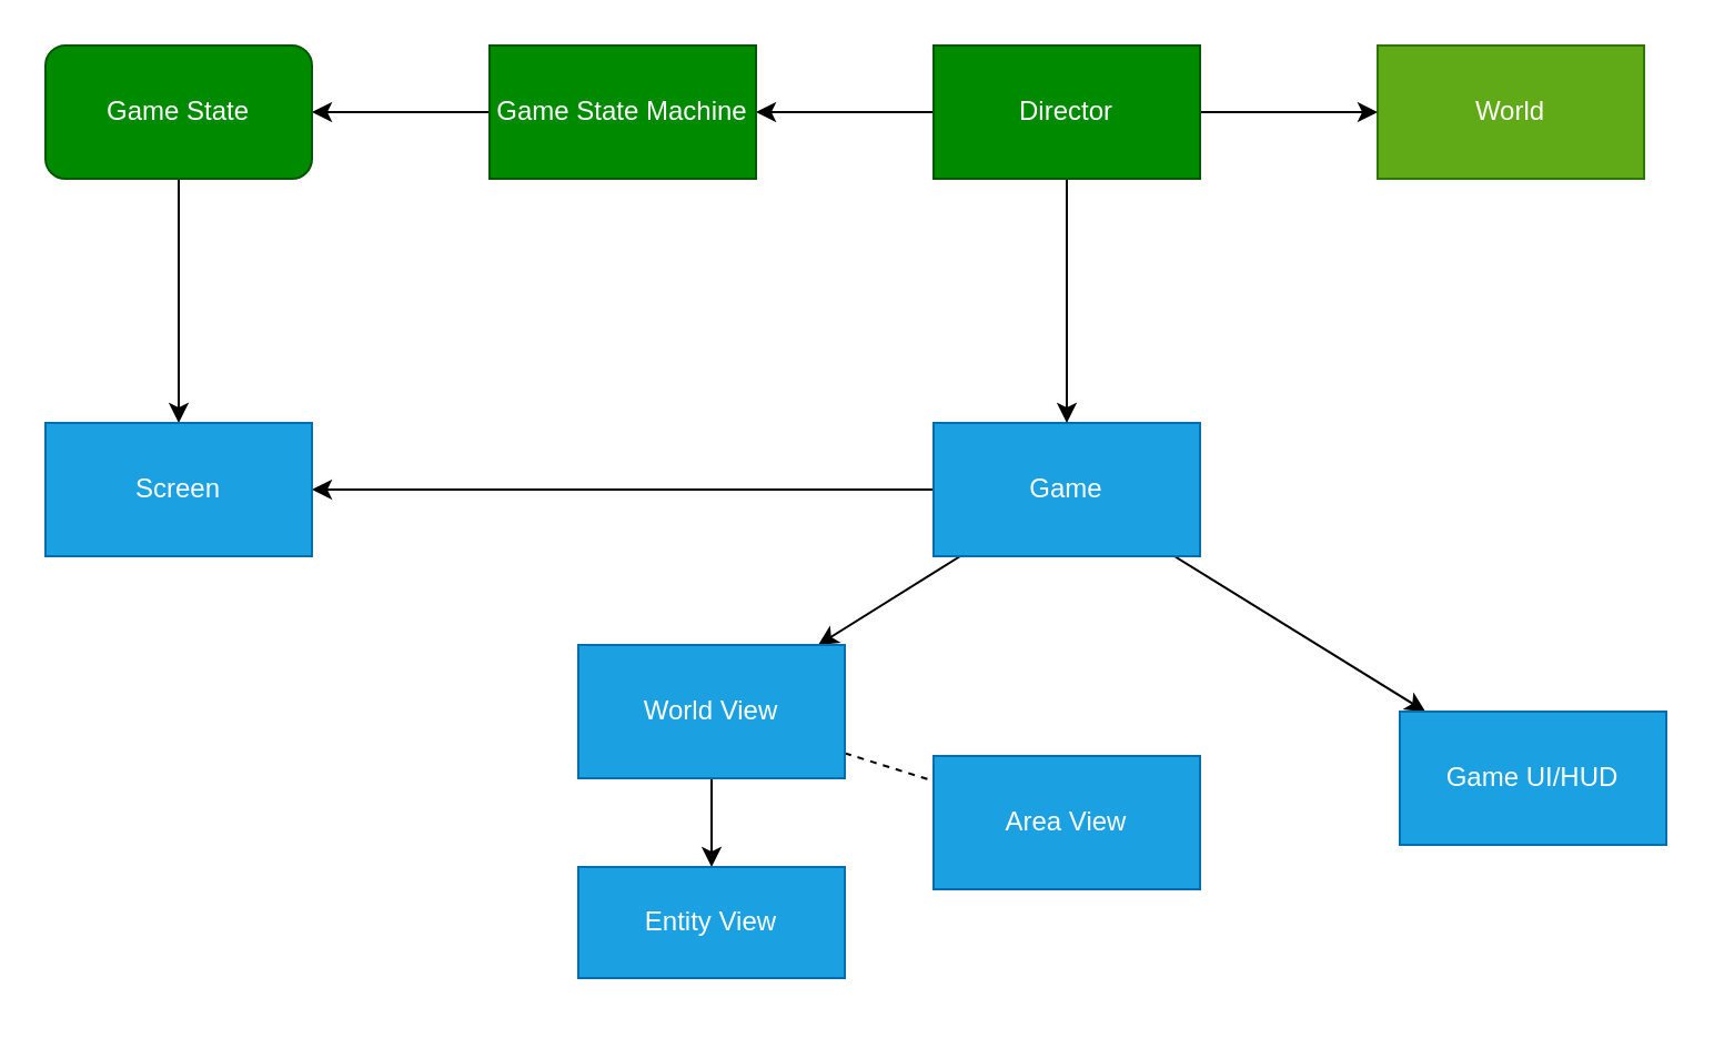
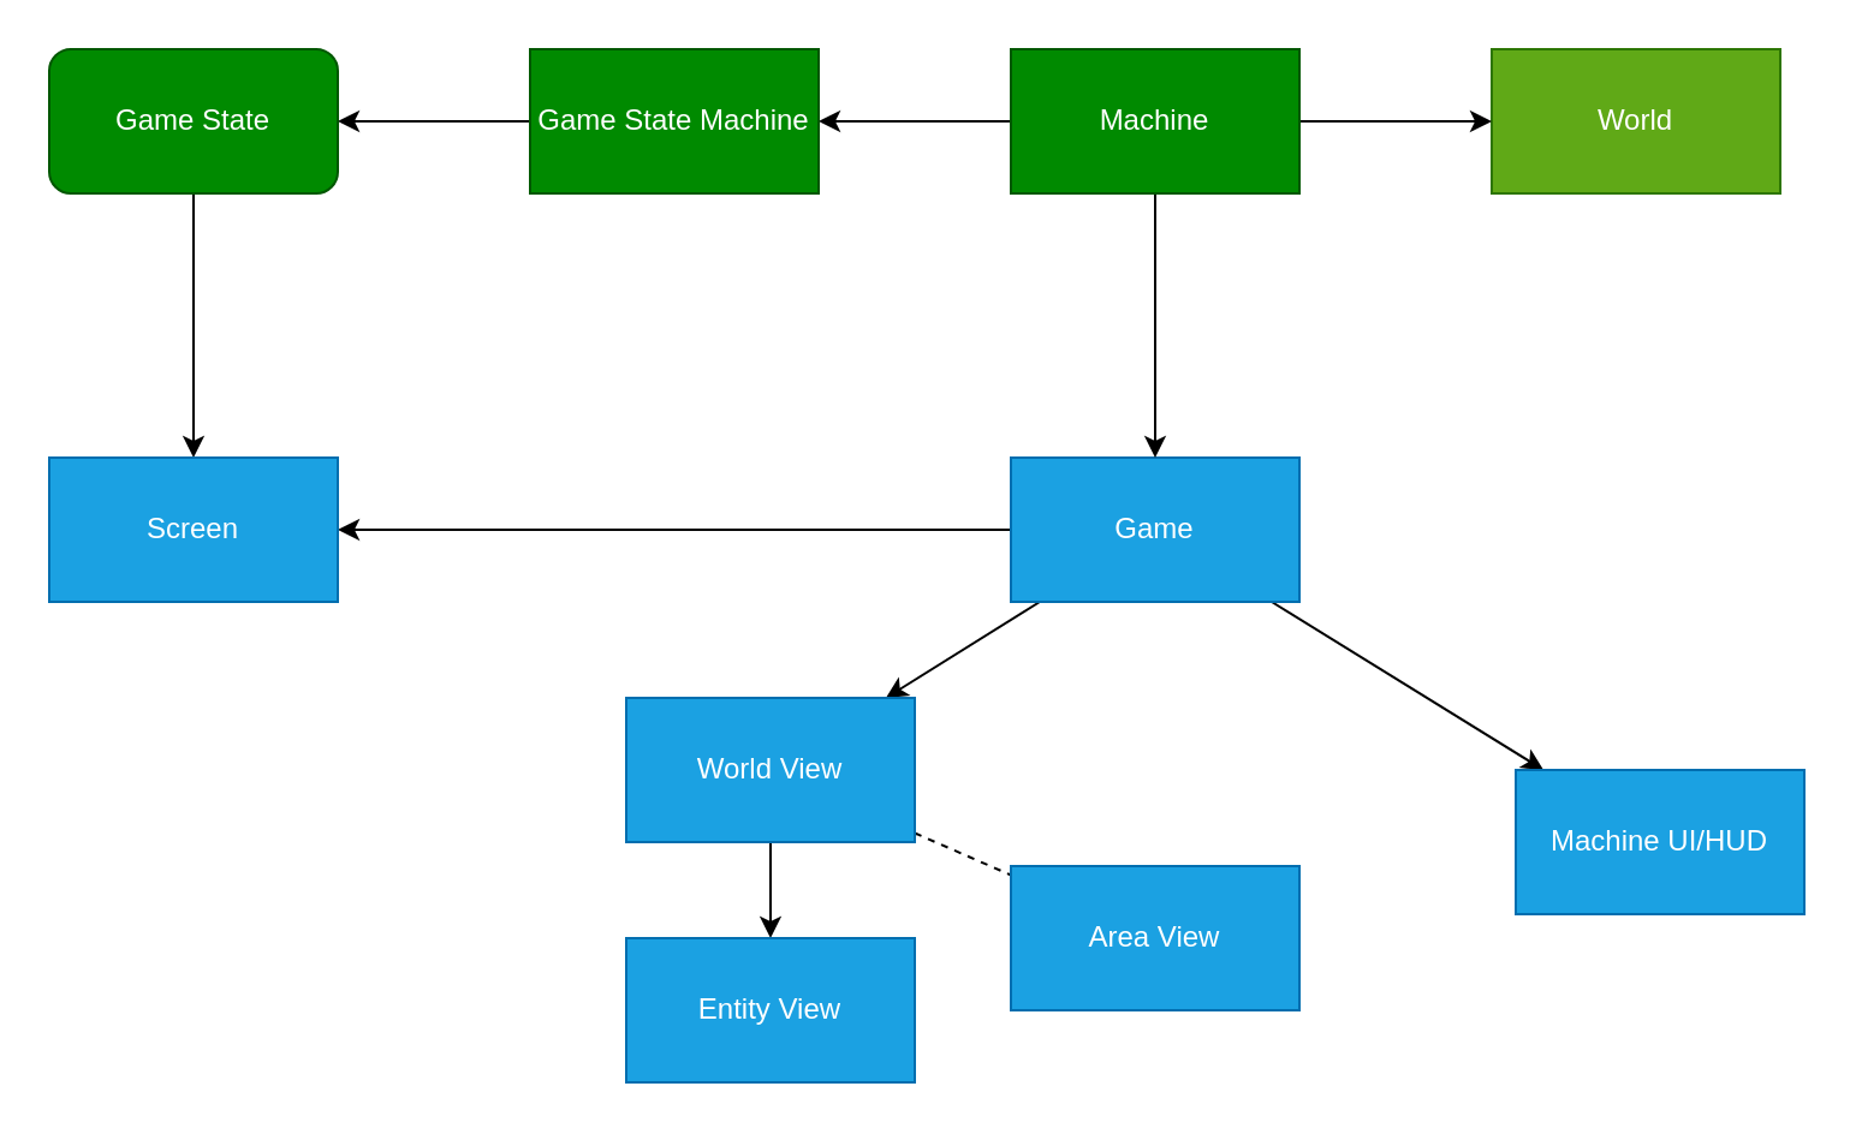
  <mxCell id="0" />
  <mxCell id="1" parent="0" />
  <mxCell id="2" value="World" style="rounded=0;whiteSpace=wrap;html=1;fillColor=#60a917;fontColor=#ffffff;strokeColor=#2D7600;" parent="1" vertex="1"><mxGeometry x="620" y="20" width="120" height="60" as="geometry" /></mxCell>
  <mxCell id="3" value="" style="edgeStyle=none;html=1;" parent="1" source="7" target="13" edge="1"><mxGeometry relative="1" as="geometry" /></mxCell>
  <mxCell id="4" value="" style="edgeStyle=none;html=1;" parent="1" source="7" target="14" edge="1"><mxGeometry relative="1" as="geometry" /></mxCell>
  <mxCell id="5" value="" style="edgeStyle=none;html=1;" parent="1" source="13" target="15" edge="1"><mxGeometry relative="1" as="geometry" /></mxCell>
  <mxCell id="6" value="" style="edgeStyle=none;html=1;" parent="1" source="7" target="21" edge="1"><mxGeometry relative="1" as="geometry" /></mxCell>
  <mxCell id="7" value="Game" style="whiteSpace=wrap;html=1;fillColor=#1ba1e2;fontColor=#ffffff;strokeColor=#006EAF;" parent="1" vertex="1"><mxGeometry x="420" y="190" width="120" height="60" as="geometry" /></mxCell>
  <mxCell id="8" style="edgeStyle=none;html=1;entryX=0;entryY=0.5;entryDx=0;entryDy=0;" parent="1" source="11" target="2" edge="1"><mxGeometry relative="1" as="geometry" /></mxCell>
  <mxCell id="9" style="edgeStyle=none;html=1;entryX=0.5;entryY=0;entryDx=0;entryDy=0;" parent="1" source="11" target="7" edge="1"><mxGeometry relative="1" as="geometry" /></mxCell>
  <mxCell id="10" value="" style="edgeStyle=none;html=1;" parent="1" source="11" target="18" edge="1"><mxGeometry relative="1" as="geometry" /></mxCell>
- <mxCell id="11" value="Director" style="whiteSpace=wrap;html=1;fillColor=#008a00;fontColor=#ffffff;strokeColor=#005700;" parent="1" vertex="1"><mxGeometry x="420" y="20" width="120" height="60" as="geometry" /></mxCell>
+ <mxCell id="11" value="Machine" style="whiteSpace=wrap;html=1;fillColor=#008a00;fontColor=#ffffff;strokeColor=#005700;" parent="1" vertex="1"><mxGeometry x="420" y="20" width="120" height="60" as="geometry" /></mxCell>
  <mxCell id="12" value="" style="edgeStyle=none;html=1;dashed=1;endArrow=none;" parent="1" source="13" target="16" edge="1"><mxGeometry relative="1" as="geometry" /></mxCell>
  <mxCell id="13" value="World View" style="whiteSpace=wrap;html=1;fillColor=#1ba1e2;fontColor=#ffffff;strokeColor=#006EAF;" parent="1" vertex="1"><mxGeometry x="260" y="290" width="120" height="60" as="geometry" /></mxCell>
- <mxCell id="14" value="Game UI/HUD" style="whiteSpace=wrap;html=1;fillColor=#1ba1e2;fontColor=#ffffff;strokeColor=#006EAF;" parent="1" vertex="1"><mxGeometry x="630" y="320" width="120" height="60" as="geometry" /></mxCell>
- <mxCell id="15" value="Entity View" style="whiteSpace=wrap;html=1;fillColor=#1ba1e2;fontColor=#ffffff;strokeColor=#006EAF;" parent="1" vertex="1"><mxGeometry x="260" y="390" width="120" height="50" as="geometry" /></mxCell>
- <mxCell id="16" value="Area View" style="whiteSpace=wrap;html=1;fillColor=#1ba1e2;strokeColor=#006EAF;fontColor=#ffffff;" parent="1" vertex="1"><mxGeometry x="420" y="340" width="120" height="60" as="geometry" /></mxCell>
+ <mxCell id="14" value="Machine UI/HUD" style="whiteSpace=wrap;html=1;fillColor=#1ba1e2;fontColor=#ffffff;strokeColor=#006EAF;" parent="1" vertex="1"><mxGeometry x="630" y="320" width="120" height="60" as="geometry" /></mxCell>
+ <mxCell id="15" value="Entity View" style="whiteSpace=wrap;html=1;fillColor=#1ba1e2;fontColor=#ffffff;strokeColor=#006EAF;" parent="1" vertex="1"><mxGeometry x="260" y="390" width="120" height="60" as="geometry" /></mxCell>
+ <mxCell id="16" value="Area View" style="whiteSpace=wrap;html=1;fillColor=#1ba1e2;strokeColor=#006EAF;fontColor=#ffffff;" parent="1" vertex="1"><mxGeometry x="420" y="360" width="120" height="60" as="geometry" /></mxCell>
  <mxCell id="17" value="" style="edgeStyle=none;html=1;" parent="1" source="18" target="20" edge="1"><mxGeometry relative="1" as="geometry" /></mxCell>
  <mxCell id="18" value="Game State Machine" style="whiteSpace=wrap;html=1;fillColor=#008a00;strokeColor=#005700;fontColor=#ffffff;" parent="1" vertex="1"><mxGeometry x="220" y="20" width="120" height="60" as="geometry" /></mxCell>
  <mxCell id="19" value="" style="edgeStyle=none;html=1;" parent="1" source="20" target="21" edge="1"><mxGeometry relative="1" as="geometry" /></mxCell>
  <mxCell id="20" value="Game State" style="whiteSpace=wrap;html=1;fillColor=#008a00;strokeColor=#005700;fontColor=#ffffff;rounded=1;" parent="1" vertex="1"><mxGeometry x="20" y="20" width="120" height="60" as="geometry" /></mxCell>
  <mxCell id="21" value="Screen" style="whiteSpace=wrap;html=1;fillColor=#1ba1e2;strokeColor=#006EAF;fontColor=#ffffff;" parent="1" vertex="1"><mxGeometry x="20" y="190" width="120" height="60" as="geometry" /></mxCell>
